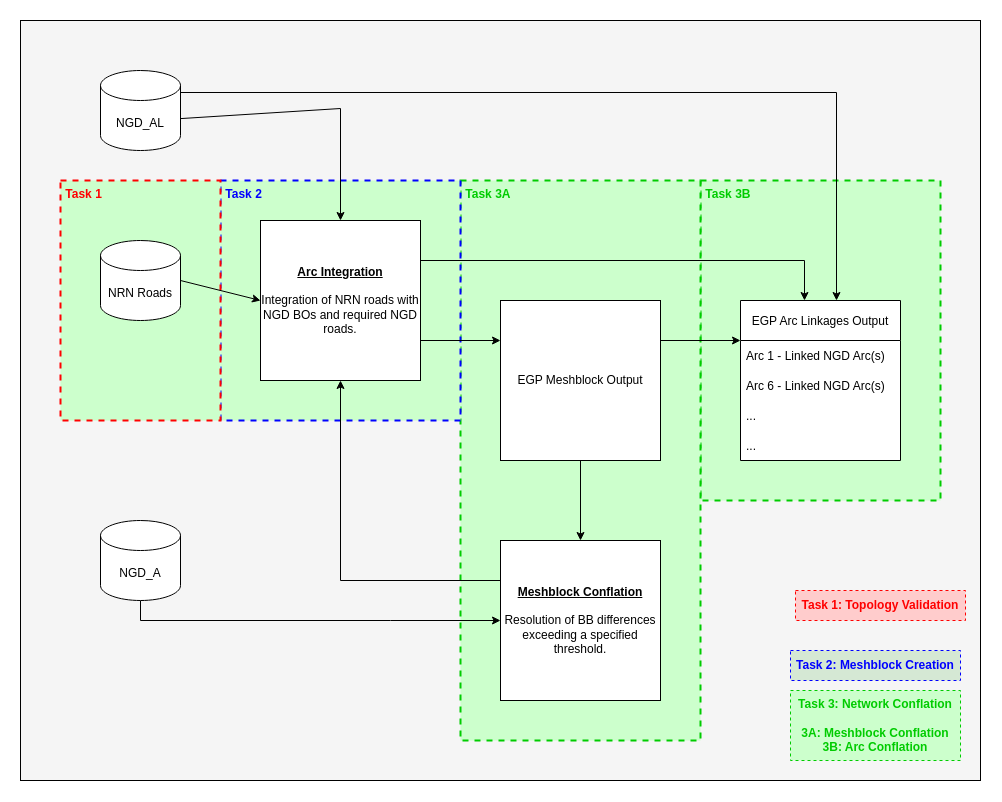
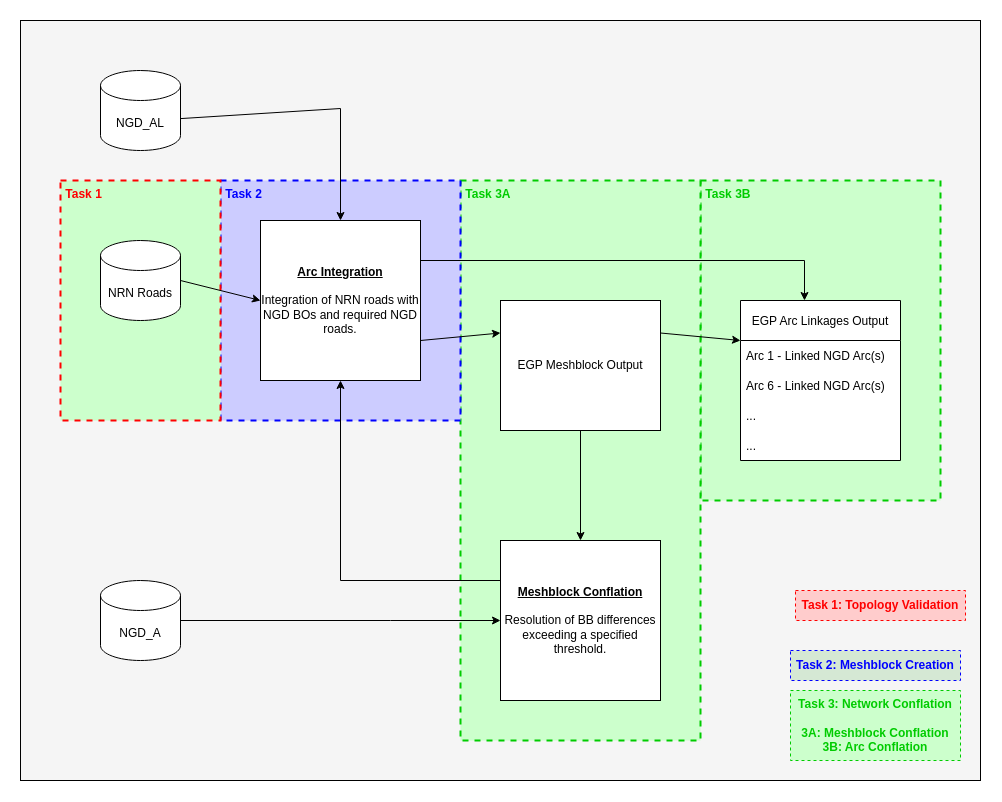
  <mxCell id="0" />
  <mxCell id="1" parent="0" />
  <mxCell id="2" value="" style="rounded=0;whiteSpace=wrap;html=1;strokeColor=#000000;strokeWidth=1;fillColor=#F5F5F5;" vertex="1" parent="1"><mxGeometry y="20" width="960" height="760" as="geometry" x="20" /></mxCell>
  <mxCell id="3" value="&amp;nbsp;Task 3B" style="rounded=0;whiteSpace=wrap;html=1;dashed=1;strokeColor=#00CC00;strokeWidth=2;fillColor=#CCFFCC;align=left;verticalAlign=top;fontStyle=1;fontColor=#00CC00;" vertex="1" parent="1"><mxGeometry x="700" y="180" width="240" height="320" as="geometry" /></mxCell>
  <mxCell id="4" value="&amp;nbsp;Task 3A" style="rounded=0;whiteSpace=wrap;html=1;dashed=1;strokeColor=#00CC00;strokeWidth=2;fillColor=#CCFFCC;align=left;verticalAlign=top;fontColor=#00CC00;fontStyle=1" vertex="1" parent="1"><mxGeometry x="460" y="180" width="240" height="560" as="geometry" /></mxCell>
- <mxCell id="5" value="&lt;b&gt;&amp;nbsp;Task 2&lt;/b&gt;" style="rounded=0;whiteSpace=wrap;html=1;dashed=1;strokeColor=#0000FF;strokeWidth=2;fillColor=#ccffcc;align=left;verticalAlign=top;fontColor=#0000FF;" vertex="1" parent="1"><mxGeometry x="220" y="180" width="240" height="240" as="geometry" /></mxCell>
+ <mxCell id="5" value="&lt;b&gt;&amp;nbsp;Task 2&lt;/b&gt;" style="rounded=0;whiteSpace=wrap;html=1;dashed=1;strokeColor=#0000FF;strokeWidth=2;fillColor=#CCCCFF;align=left;verticalAlign=top;fontColor=#0000FF;" vertex="1" parent="1"><mxGeometry x="220" y="180" width="240" height="240" as="geometry" /></mxCell>
  <mxCell id="6" value="&lt;b&gt;&lt;font color=&quot;#ff0000&quot;&gt;&amp;nbsp;Task 1&lt;/font&gt;&lt;/b&gt;" style="rounded=0;whiteSpace=wrap;html=1;dashed=1;strokeColor=#FF0000;strokeWidth=2;fillColor=#ccffcc;align=left;verticalAlign=top;" vertex="1" parent="1"><mxGeometry x="60" y="180" width="160" height="240" as="geometry" /></mxCell>
  <mxCell id="7" value="NRN Roads" style="shape=cylinder3;whiteSpace=wrap;html=1;boundedLbl=1;backgroundOutline=1;size=15;" vertex="1" parent="1"><mxGeometry x="100" y="240" width="80" height="80" as="geometry" /></mxCell>
- <mxCell id="8" style="edgeStyle=orthogonalEdgeStyle;rounded=0;orthogonalLoop=1;jettySize=auto;html=1;entryX=0.6;entryY=0;entryDx=0;entryDy=0;entryPerimeter=0;exitX=0.99;exitY=0.4;exitDx=0;exitDy=0;exitPerimeter=0;" edge="1" parent="1" source="9" target="18"><mxGeometry relative="1" as="geometry"><mxPoint x="480" y="100" as="targetPoint" /><Array as="points"><mxPoint x="836" y="92" /></Array></mxGeometry></mxCell>
  <mxCell id="9" value="NGD_AL" style="shape=cylinder3;whiteSpace=wrap;html=1;boundedLbl=1;backgroundOutline=1;size=15;" vertex="1" parent="1"><mxGeometry x="100" y="70" width="80" height="80" as="geometry" /></mxCell>
  <mxCell id="10" style="edgeStyle=orthogonalEdgeStyle;rounded=0;orthogonalLoop=1;jettySize=auto;html=1;entryX=0;entryY=0.5;entryDx=0;entryDy=0;" edge="1" parent="1" source="11" target="17"><mxGeometry relative="1" as="geometry"><Array as="points"><mxPoint x="390" y="620" /><mxPoint x="390" y="620" /></Array></mxGeometry></mxCell>
- <mxCell id="11" value="NGD_A" style="shape=cylinder3;whiteSpace=wrap;html=1;boundedLbl=1;backgroundOutline=1;size=15;" vertex="1" parent="1"><mxGeometry x="100" y="520" width="80" height="80" as="geometry" /></mxCell>
+ <mxCell id="11" value="NGD_A" style="shape=cylinder3;whiteSpace=wrap;html=1;boundedLbl=1;backgroundOutline=1;size=15;" vertex="1" parent="1"><mxGeometry x="100" y="580" width="80" height="80" as="geometry" /></mxCell>
  <mxCell id="12" value="&lt;b&gt;&lt;u&gt;Arc Integration&lt;/u&gt;&lt;/b&gt;&lt;br&gt;&lt;br&gt;Integration of NRN roads with NGD BOs and required NGD roads." style="whiteSpace=wrap;html=1;aspect=fixed;strokeColor=#000000;strokeWidth=1;fillColor=default;" vertex="1" parent="1"><mxGeometry x="260" y="220" width="160" height="160" as="geometry" /></mxCell>
  <mxCell id="13" value="" style="endArrow=classic;html=1;rounded=0;entryX=0.5;entryY=0;entryDx=0;entryDy=0;exitX=1.003;exitY=0.601;exitDx=0;exitDy=0;exitPerimeter=0;" edge="1" parent="1" source="9" target="12"><mxGeometry width="50" height="50" relative="1" as="geometry"><mxPoint x="460" y="130" as="sourcePoint" /><mxPoint x="190" y="490" as="targetPoint" /><Array as="points"><mxPoint x="340" y="108" /></Array></mxGeometry></mxCell>
  <mxCell id="14" value="" style="endArrow=classic;html=1;rounded=0;exitX=1;exitY=0.5;exitDx=0;exitDy=0;exitPerimeter=0;entryX=0;entryY=0.5;entryDx=0;entryDy=0;" edge="1" parent="1" source="7" target="12"><mxGeometry width="50" height="50" relative="1" as="geometry"><mxPoint x="270" y="270" as="sourcePoint" /><mxPoint x="250" y="430" as="targetPoint" /></mxGeometry></mxCell>
  <mxCell id="15" value="" style="edgeStyle=orthogonalEdgeStyle;rounded=0;orthogonalLoop=1;jettySize=auto;html=1;exitX=0.5;exitY=1;exitDx=0;exitDy=0;" edge="1" parent="1" source="16" target="17"><mxGeometry relative="1" as="geometry" /></mxCell>
- <mxCell id="16" value="EGP Meshblock Output" style="whiteSpace=wrap;html=1;aspect=fixed;strokeColor=#000000;strokeWidth=1;fillColor=default;" vertex="1" parent="1"><mxGeometry x="500" y="300" width="160" height="160" as="geometry" /></mxCell>
+ <mxCell id="16" value="EGP Meshblock Output" style="whiteSpace=wrap;html=1;aspect=fixed;strokeColor=#000000;strokeWidth=1;fillColor=default;" vertex="1" parent="1"><mxGeometry x="500" y="300" width="160" height="130" as="geometry" /></mxCell>
  <mxCell id="17" value="&lt;u&gt;&lt;b&gt;Meshblock Conflation&lt;/b&gt;&lt;/u&gt;&lt;br&gt;&lt;br&gt;Resolution of BB differences exceeding a specified threshold." style="whiteSpace=wrap;html=1;aspect=fixed;strokeColor=#000000;strokeWidth=1;fillColor=default;" vertex="1" parent="1"><mxGeometry x="500" y="540" width="160" height="160" as="geometry" /></mxCell>
  <mxCell id="18" value="EGP Arc Linkages Output" style="swimlane;fontStyle=0;childLayout=stackLayout;horizontal=1;startSize=40;horizontalStack=0;resizeParent=1;resizeParentMax=0;resizeLast=0;collapsible=1;marginBottom=0;strokeColor=#000000;strokeWidth=1;fillColor=default;swimlaneFillColor=#FFFFFF;" vertex="1" parent="1"><mxGeometry x="740" y="300" width="160" height="160" as="geometry" /></mxCell>
  <mxCell id="19" value="Arc 1 - Linked NGD Arc(s)" style="text;strokeColor=none;fillColor=none;align=left;verticalAlign=middle;spacingLeft=4;spacingRight=4;overflow=hidden;points=[[0,0.5],[1,0.5]];portConstraint=eastwest;rotatable=0;dashed=1;" vertex="1" parent="18"><mxGeometry y="40" width="160" height="30" as="geometry" /></mxCell>
  <mxCell id="20" value="Arc 6 - Linked NGD Arc(s)" style="text;strokeColor=none;fillColor=none;align=left;verticalAlign=middle;spacingLeft=4;spacingRight=4;overflow=hidden;points=[[0,0.5],[1,0.5]];portConstraint=eastwest;rotatable=0;dashed=1;" vertex="1" parent="18"><mxGeometry y="70" width="160" height="30" as="geometry" /></mxCell>
  <mxCell id="21" value="..." style="text;strokeColor=none;fillColor=none;align=left;verticalAlign=middle;spacingLeft=4;spacingRight=4;overflow=hidden;points=[[0,0.5],[1,0.5]];portConstraint=eastwest;rotatable=0;dashed=1;" vertex="1" parent="18"><mxGeometry y="100" width="160" height="30" as="geometry" /></mxCell>
  <mxCell id="22" value="..." style="text;strokeColor=none;fillColor=none;align=left;verticalAlign=middle;spacingLeft=4;spacingRight=4;overflow=hidden;points=[[0,0.5],[1,0.5]];portConstraint=eastwest;rotatable=0;dashed=1;" vertex="1" parent="18"><mxGeometry y="130" width="160" height="30" as="geometry" /></mxCell>
  <mxCell id="23" value="" style="endArrow=classic;html=1;rounded=0;entryX=0;entryY=0.25;entryDx=0;entryDy=0;exitX=1;exitY=0.75;exitDx=0;exitDy=0;" edge="1" parent="1" source="12" target="16"><mxGeometry width="50" height="50" relative="1" as="geometry"><mxPoint x="420" y="290" as="sourcePoint" /><mxPoint x="470" y="240" as="targetPoint" /><Array as="points" /></mxGeometry></mxCell>
  <mxCell id="24" value="" style="endArrow=classic;html=1;rounded=0;exitX=0;exitY=0.25;exitDx=0;exitDy=0;entryX=0.5;entryY=1;entryDx=0;entryDy=0;" edge="1" parent="1" source="17" target="12"><mxGeometry width="50" height="50" relative="1" as="geometry"><mxPoint x="420" y="470" as="sourcePoint" /><mxPoint x="339.995" y="520" as="targetPoint" /><Array as="points"><mxPoint x="340" y="580" /></Array></mxGeometry></mxCell>
  <mxCell id="25" value="" style="endArrow=classic;html=1;rounded=0;exitX=1;exitY=0.25;exitDx=0;exitDy=0;entryX=0.4;entryY=0;entryDx=0;entryDy=0;entryPerimeter=0;" edge="1" parent="1" source="12" target="18"><mxGeometry width="50" height="50" relative="1" as="geometry"><mxPoint x="690" y="450" as="sourcePoint" /><mxPoint x="730" y="220" as="targetPoint" /><Array as="points"><mxPoint x="804" y="260" /></Array></mxGeometry></mxCell>
  <mxCell id="26" value="" style="endArrow=classic;html=1;rounded=0;exitX=1;exitY=0.25;exitDx=0;exitDy=0;entryX=0;entryY=0;entryDx=0;entryDy=0;entryPerimeter=0;" edge="1" parent="1" source="16" target="19"><mxGeometry width="50" height="50" relative="1" as="geometry"><mxPoint x="690" y="430" as="sourcePoint" /><mxPoint x="740" y="380" as="targetPoint" /></mxGeometry></mxCell>
  <mxCell id="27" value="&lt;font color=&quot;#00cc00&quot;&gt;&lt;b&gt;Task 3: Network Conflation&lt;br&gt;&lt;br&gt;&lt;/b&gt;&lt;b&gt;3A: Meshblock Conflation&lt;/b&gt;&lt;b&gt;&lt;br&gt;&lt;/b&gt;&lt;b&gt;3B: Arc Conflation&lt;/b&gt;&lt;/font&gt;&lt;b&gt;&lt;br&gt;&lt;/b&gt;" style="rounded=0;whiteSpace=wrap;html=1;fontColor=#FF0000;strokeColor=#00CC00;strokeWidth=1;fillColor=#CCFFCC;dashed=1;verticalAlign=middle;" vertex="1" parent="1"><mxGeometry x="790" y="690" width="170" height="70" as="geometry" /></mxCell>
  <mxCell id="28" value="&lt;b&gt;&lt;font color=&quot;#0000ff&quot;&gt;Task 2: Meshblock Creation&lt;/font&gt;&lt;/b&gt;" style="rounded=0;whiteSpace=wrap;html=1;fontColor=#FF0000;strokeColor=#0000FF;strokeWidth=1;fillColor=#d5e8d4;dashed=1;verticalAlign=middle;" vertex="1" parent="1"><mxGeometry x="790" y="650" width="170" height="30" as="geometry" /></mxCell>
  <mxCell id="29" value="&lt;b&gt;Task 1: Topology Validation&lt;/b&gt;" style="rounded=0;whiteSpace=wrap;html=1;fontColor=#FF0000;strokeColor=#FF0000;strokeWidth=1;fillColor=#FFCCCC;dashed=1;verticalAlign=middle;" vertex="1" parent="1"><mxGeometry x="795" y="590" width="170" height="30" as="geometry" /></mxCell>
